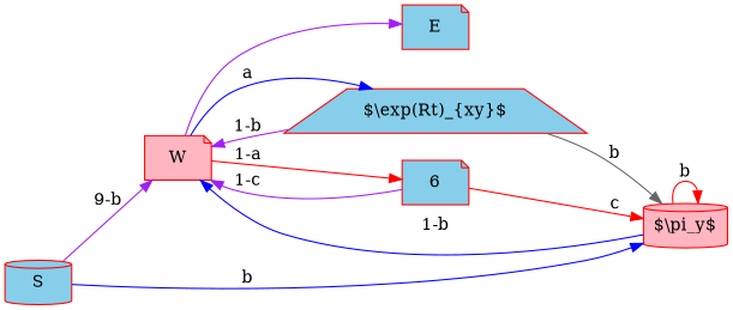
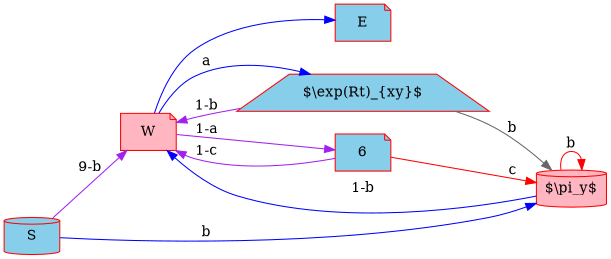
  digraph {
    rankdir=LR
    node [color=red fillcolor=skyblue shape=note style=filled]
    edge [color=purple]
    S [shape=cylinder]
    W [fillcolor=lightpink]
    n3 [fillcolor=lightpink label="$\\pi_y$" shape=cylinder]
    E
    n5 [label="$\\exp(Rt)_{xy}$" shape=trapezium]
    n6 [label=6]
    S -> W [label="9-b"]
    S -> n3 [color=blue label=b]
-   W -> E
+   W -> E [color=blue]
    W -> n5 [color=blue label=a]
-   W -> n6 [color=red label="1-a"]
+   W -> n6 [label="1-a"]
    n3 -> W [color=blue label="1-b"]
    n3 -> n3 [color=red label=b]
    n5 -> W [label="1-b"]
    n5 -> n3 [color=gray40 label=b]
    n6 -> W [label="1-c"]
    n6 -> n3 [color=red label=c]
  }
